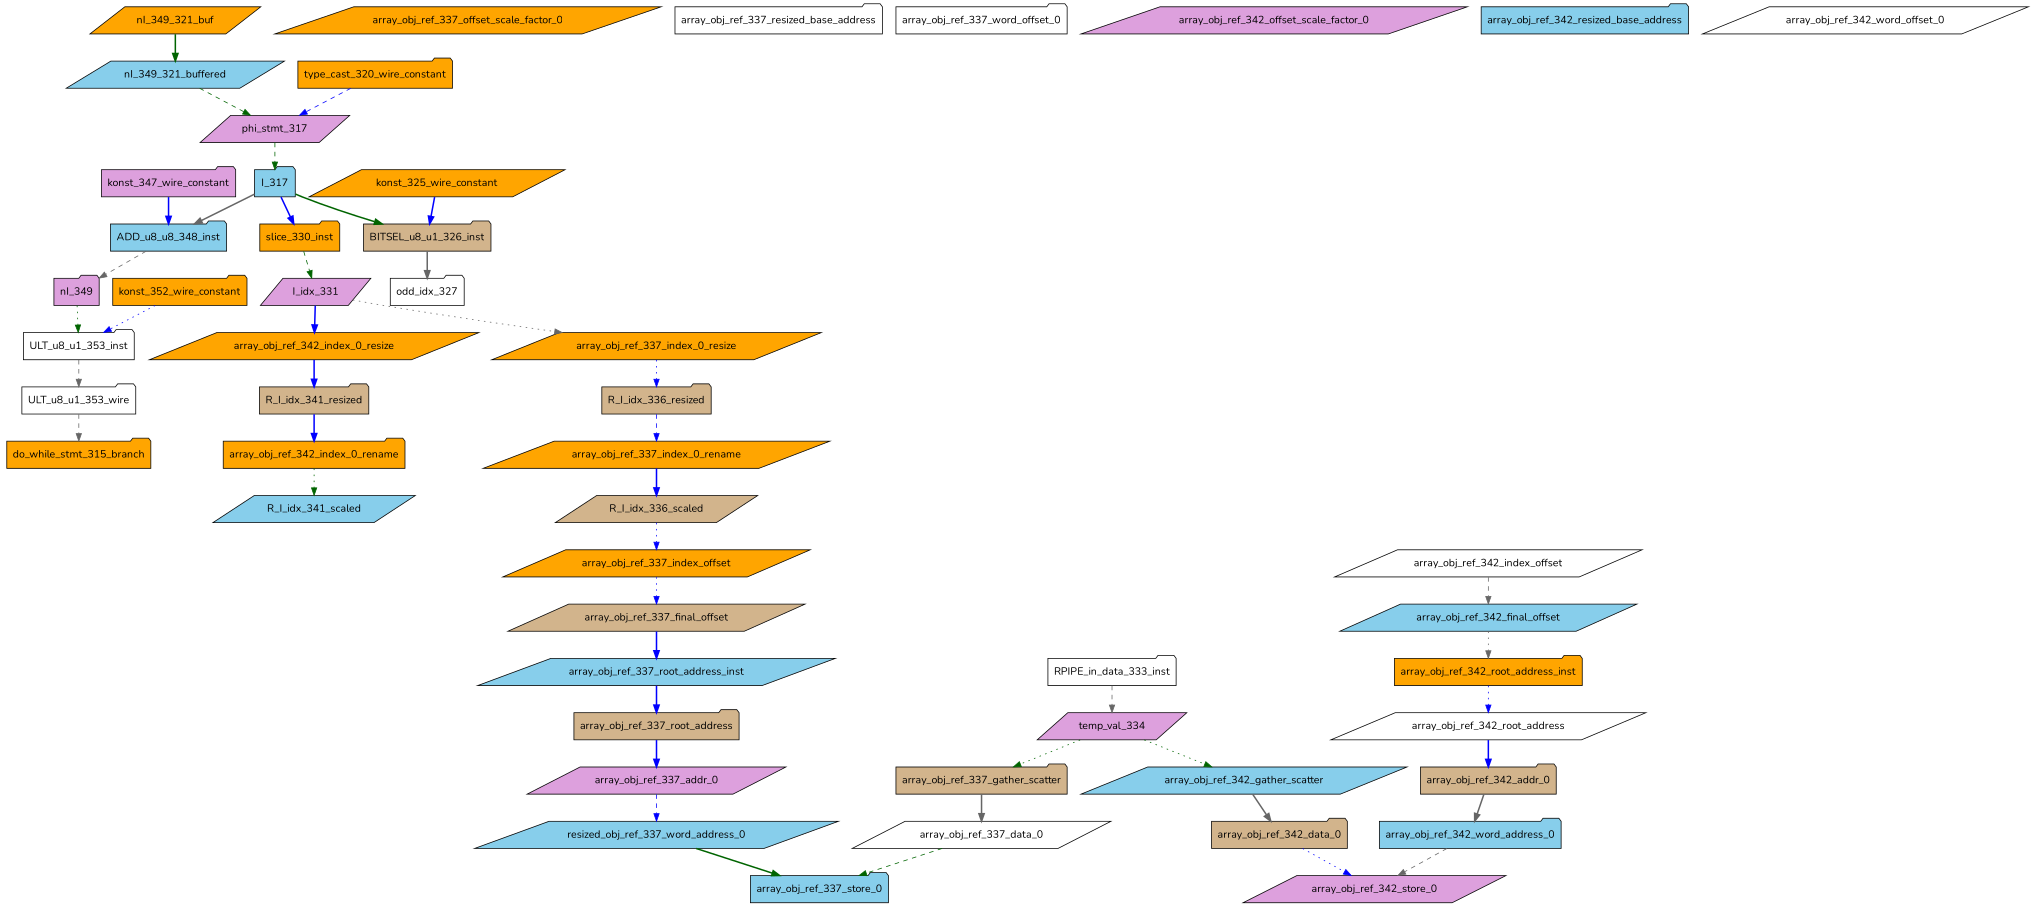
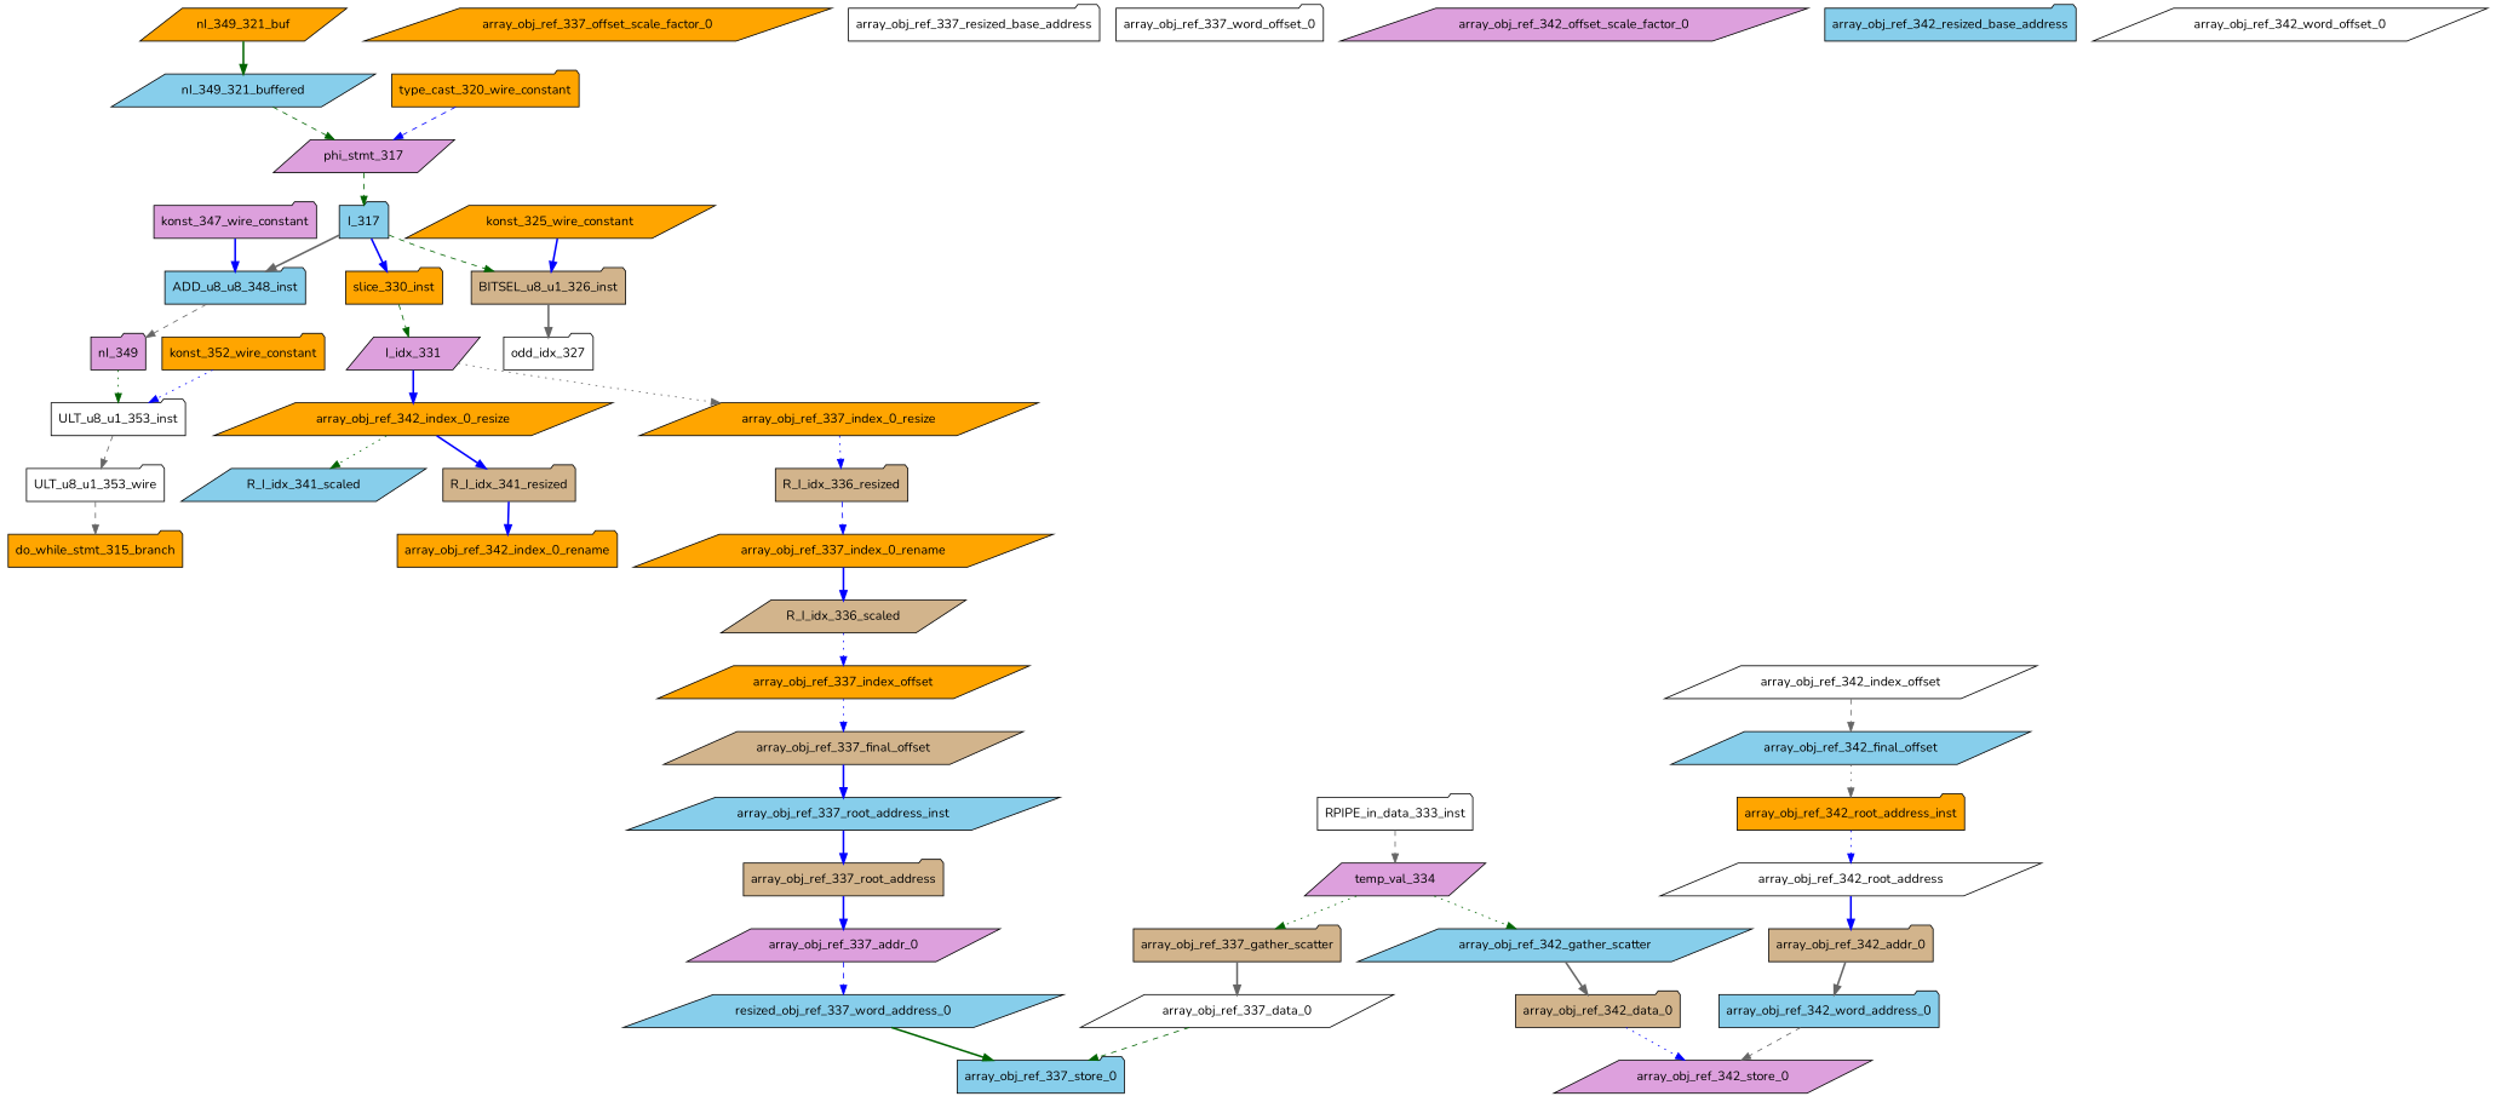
  digraph {
    fontname=Nunito
    node [fillcolor=orange fontname=Nunito shape=folder style=filled]
    edge [color=blue fontname=Nunito style=bold]
    I_317 [fillcolor=skyblue]
    ADD_u8_u8_348_inst [fillcolor=skyblue]
    BITSEL_u8_u1_326_inst [fillcolor=tan]
    slice_330_inst
    nI_349 [fillcolor=plum]
    odd_idx_327 [fillcolor=white]
    I_idx_331 [fillcolor=plum shape=parallelogram]
    array_obj_ref_337_index_0_resize [shape=parallelogram]
    array_obj_ref_342_index_0_resize [shape=parallelogram]
    R_I_idx_336_resized [fillcolor=tan]
    R_I_idx_341_resized [fillcolor=tan]
    array_obj_ref_337_index_0_rename [shape=parallelogram]
    R_I_idx_336_scaled [fillcolor=tan shape=parallelogram]
    array_obj_ref_337_index_offset [shape=parallelogram]
    array_obj_ref_337_final_offset [fillcolor=tan shape=parallelogram]
    array_obj_ref_342_index_0_rename
    R_I_idx_341_scaled [fillcolor=skyblue shape=parallelogram]
    array_obj_ref_342_index_offset [fillcolor=white shape=parallelogram]
    array_obj_ref_342_final_offset [fillcolor=skyblue shape=parallelogram]
    ULT_u8_u1_353_wire [fillcolor=white]
    do_while_stmt_315_branch
    array_obj_ref_337_data_0 [fillcolor=white shape=parallelogram]
    array_obj_ref_337_store_0 [fillcolor=skyblue]
    array_obj_ref_337_root_address_inst [fillcolor=skyblue shape=parallelogram]
    array_obj_ref_337_root_address [fillcolor=tan]
    array_obj_ref_337_offset_scale_factor_0 [shape=parallelogram]
    array_obj_ref_337_resized_base_address [fillcolor=white]
    array_obj_ref_337_addr_0 [fillcolor=plum shape=parallelogram]
    n29 [fillcolor=skyblue label=resized_obj_ref_337_word_address_0 shape=parallelogram]
    array_obj_ref_337_word_offset_0 [fillcolor=white]
    array_obj_ref_342_data_0 [fillcolor=tan]
    array_obj_ref_342_store_0 [fillcolor=plum shape=parallelogram]
    array_obj_ref_342_root_address_inst
    array_obj_ref_342_root_address [fillcolor=white shape=parallelogram]
    array_obj_ref_342_offset_scale_factor_0 [fillcolor=plum shape=parallelogram]
    array_obj_ref_342_resized_base_address [fillcolor=skyblue]
    array_obj_ref_342_addr_0 [fillcolor=tan]
    array_obj_ref_342_word_address_0 [fillcolor=skyblue]
    array_obj_ref_342_word_offset_0 [fillcolor=white shape=parallelogram]
    konst_325_wire_constant [shape=parallelogram]
    konst_347_wire_constant [fillcolor=plum]
    ULT_u8_u1_353_inst [fillcolor=white]
    konst_352_wire_constant
    nI_349_321_buf [shape=parallelogram]
    nI_349_321_buffered [fillcolor=skyblue shape=parallelogram]
    phi_stmt_317 [fillcolor=plum shape=parallelogram]
    temp_val_334 [fillcolor=plum shape=parallelogram]
    array_obj_ref_337_gather_scatter [fillcolor=tan]
    array_obj_ref_342_gather_scatter [fillcolor=skyblue shape=parallelogram]
    type_cast_320_wire_constant
    RPIPE_in_data_333_inst [fillcolor=white]
    I_317 -> ADD_u8_u8_348_inst [color=gray40]
-   I_317 -> BITSEL_u8_u1_326_inst [color=darkgreen]
+   I_317 -> BITSEL_u8_u1_326_inst [color=darkgreen style=dashed]
    I_317 -> slice_330_inst
    ADD_u8_u8_348_inst -> nI_349 [color=gray40 style=dashed]
    BITSEL_u8_u1_326_inst -> odd_idx_327 [color=gray40]
    slice_330_inst -> I_idx_331 [color=darkgreen style=dashed]
    nI_349 -> ULT_u8_u1_353_inst [color=darkgreen style=dotted]
    I_idx_331 -> array_obj_ref_337_index_0_resize [color=gray40 style=dotted]
    I_idx_331 -> array_obj_ref_342_index_0_resize
    array_obj_ref_337_index_0_resize -> R_I_idx_336_resized [style=dotted]
    array_obj_ref_342_index_0_resize -> R_I_idx_341_resized
    R_I_idx_336_resized -> array_obj_ref_337_index_0_rename [style=dashed]
    R_I_idx_341_resized -> array_obj_ref_342_index_0_rename
    array_obj_ref_337_index_0_rename -> R_I_idx_336_scaled
    R_I_idx_336_scaled -> array_obj_ref_337_index_offset [style=dotted]
    array_obj_ref_337_index_offset -> array_obj_ref_337_final_offset [style=dotted]
    array_obj_ref_337_final_offset -> array_obj_ref_337_root_address_inst
-   array_obj_ref_342_index_0_rename -> R_I_idx_341_scaled [color=darkgreen style=dotted]
+   array_obj_ref_342_index_0_resize -> R_I_idx_341_scaled [color=darkgreen style=dotted]
    array_obj_ref_342_index_offset -> array_obj_ref_342_final_offset [color=gray40 style=dashed]
    array_obj_ref_342_final_offset -> array_obj_ref_342_root_address_inst [color=gray40 style=dotted]
    ULT_u8_u1_353_wire -> do_while_stmt_315_branch [color=gray40 style=dashed]
    array_obj_ref_337_data_0 -> array_obj_ref_337_store_0 [color=darkgreen style=dashed]
    array_obj_ref_337_root_address_inst -> array_obj_ref_337_root_address
    array_obj_ref_337_root_address -> array_obj_ref_337_addr_0
    array_obj_ref_337_addr_0 -> n29 [style=dashed]
    n29 -> array_obj_ref_337_store_0 [color=darkgreen]
    array_obj_ref_342_data_0 -> array_obj_ref_342_store_0 [style=dotted]
    array_obj_ref_342_root_address_inst -> array_obj_ref_342_root_address [style=dotted]
    array_obj_ref_342_root_address -> array_obj_ref_342_addr_0
    array_obj_ref_342_addr_0 -> array_obj_ref_342_word_address_0 [color=gray40]
    array_obj_ref_342_word_address_0 -> array_obj_ref_342_store_0 [color=gray40 style=dashed]
    konst_325_wire_constant -> BITSEL_u8_u1_326_inst
    konst_347_wire_constant -> ADD_u8_u8_348_inst
    ULT_u8_u1_353_inst -> ULT_u8_u1_353_wire [color=gray40 style=dashed]
    konst_352_wire_constant -> ULT_u8_u1_353_inst [style=dotted]
    nI_349_321_buf -> nI_349_321_buffered [color=darkgreen]
    nI_349_321_buffered -> phi_stmt_317 [color=darkgreen style=dashed]
    phi_stmt_317 -> I_317 [color=darkgreen style=dashed]
    temp_val_334 -> array_obj_ref_337_gather_scatter [color=darkgreen style=dotted]
    temp_val_334 -> array_obj_ref_342_gather_scatter [color=darkgreen style=dotted]
    array_obj_ref_337_gather_scatter -> array_obj_ref_337_data_0 [color=gray40]
    array_obj_ref_342_gather_scatter -> array_obj_ref_342_data_0 [color=gray40]
    type_cast_320_wire_constant -> phi_stmt_317 [style=dashed]
    RPIPE_in_data_333_inst -> temp_val_334 [color=gray40 style=dashed]
  }
